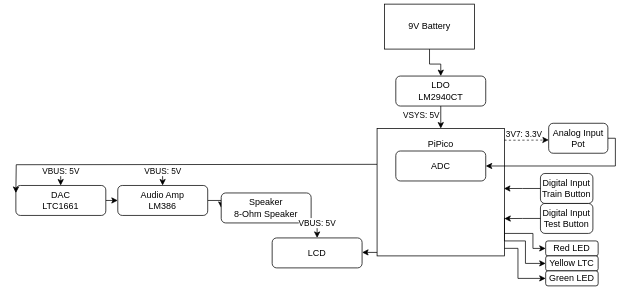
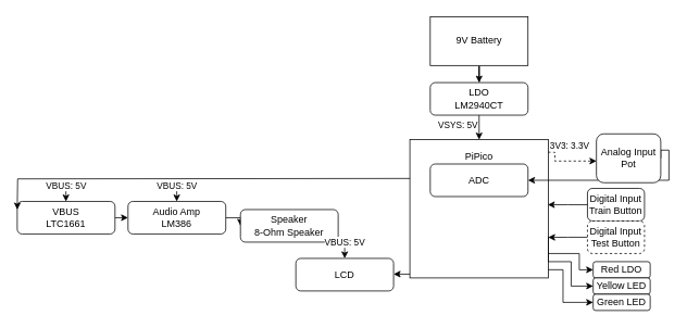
  <mxCell id="0" />
  <mxCell id="1" parent="0" />
  <mxCell id="2" style="edgeStyle=orthogonalEdgeStyle;rounded=0;orthogonalLoop=1;jettySize=auto;html=1;exitX=1;exitY=0.5;exitDx=0;exitDy=0;entryX=0;entryY=0.5;entryDx=0;entryDy=0;" parent="1" source="3" target="7" edge="1"><mxGeometry relative="1" as="geometry" /></mxCell>
- <mxCell id="3" value="DAC&lt;div&gt;LTC1661&lt;/div&gt;" style="rounded=1;whiteSpace=wrap;html=1;fontSize=12;glass=0;strokeWidth=1;shadow=0;" parent="1" vertex="1"><mxGeometry x="20" y="247" width="120" height="40" as="geometry" /></mxCell>
+ <mxCell id="3" value="VBUS&lt;div&gt;LTC1661&lt;/div&gt;" style="rounded=1;whiteSpace=wrap;html=1;fontSize=12;glass=0;strokeWidth=1;shadow=0;" parent="1" vertex="1"><mxGeometry x="20" y="247" width="120" height="40" as="geometry" /></mxCell>
  <mxCell id="4" style="edgeStyle=orthogonalEdgeStyle;rounded=0;orthogonalLoop=1;jettySize=auto;html=1;exitX=0;exitY=0.34;exitDx=0;exitDy=0;entryX=0;entryY=0.5;entryDx=0;entryDy=0;exitPerimeter=0;" parent="1" edge="1"><mxGeometry relative="1" as="geometry"><mxPoint x="502" y="218.8" as="sourcePoint" /><mxPoint x="20" y="257" as="targetPoint" /></mxGeometry></mxCell>
  <mxCell id="5" value="PiPico&lt;div&gt;&lt;br&gt;&lt;/div&gt;&lt;div&gt;&lt;br&gt;&lt;/div&gt;&lt;div&gt;&lt;br&gt;&lt;/div&gt;&lt;div&gt;&lt;br&gt;&lt;/div&gt;&lt;div&gt;&lt;br&gt;&lt;/div&gt;&lt;div&gt;&lt;br&gt;&lt;/div&gt;&lt;div&gt;&lt;br&gt;&lt;/div&gt;&lt;div&gt;&lt;br&gt;&lt;/div&gt;&lt;div&gt;&lt;br&gt;&lt;/div&gt;" style="whiteSpace=wrap;html=1;aspect=fixed;" parent="1" vertex="1"><mxGeometry x="502" y="171" width="170" height="170" as="geometry" /></mxCell>
  <mxCell id="6" style="edgeStyle=orthogonalEdgeStyle;rounded=0;orthogonalLoop=1;jettySize=auto;html=1;exitX=1;exitY=0.5;exitDx=0;exitDy=0;entryX=0;entryY=0.5;entryDx=0;entryDy=0;" parent="1" source="7" target="12" edge="1"><mxGeometry relative="1" as="geometry" /></mxCell>
  <mxCell id="7" value="Audio Amp&lt;div&gt;LM386&lt;/div&gt;" style="rounded=1;whiteSpace=wrap;html=1;fontSize=12;glass=0;strokeWidth=1;shadow=0;" parent="1" vertex="1"><mxGeometry x="156" y="247" width="120" height="40" as="geometry" /></mxCell>
  <mxCell id="8" value="ADC" style="rounded=1;whiteSpace=wrap;html=1;fontSize=12;glass=0;strokeWidth=1;shadow=0;" parent="1" vertex="1"><mxGeometry x="527" y="201" width="120" height="40" as="geometry" /></mxCell>
- <mxCell id="9" value="Red LED" style="rounded=1;whiteSpace=wrap;html=1;fontSize=12;glass=0;strokeWidth=1;shadow=0;" parent="1" vertex="1"><mxGeometry x="727" y="321" width="70" height="20" as="geometry" /></mxCell>
- <mxCell id="10" value="Yellow LTC" style="rounded=1;whiteSpace=wrap;html=1;fontSize=12;glass=0;strokeWidth=1;shadow=0;" parent="1" vertex="1"><mxGeometry x="727" y="341" width="70" height="20" as="geometry" /></mxCell>
+ <mxCell id="9" value="Red LDO" style="rounded=1;whiteSpace=wrap;html=1;fontSize=12;glass=0;strokeWidth=1;shadow=0;" parent="1" vertex="1"><mxGeometry x="727" y="321" width="70" height="20" as="geometry" /></mxCell>
+ <mxCell id="10" value="Yellow LED" style="rounded=1;whiteSpace=wrap;html=1;fontSize=12;glass=0;strokeWidth=1;shadow=0;" parent="1" vertex="1"><mxGeometry x="727" y="341" width="70" height="20" as="geometry" /></mxCell>
  <mxCell id="11" value="Green LED" style="rounded=1;whiteSpace=wrap;html=1;fontSize=12;glass=0;strokeWidth=1;shadow=0;" parent="1" vertex="1"><mxGeometry x="727" y="361" width="70" height="20" as="geometry" /></mxCell>
  <mxCell id="12" value="Speaker&lt;div&gt;8-Ohm Speaker&lt;/div&gt;" style="rounded=1;whiteSpace=wrap;html=1;fontSize=12;glass=0;strokeWidth=1;shadow=0;" parent="1" vertex="1"><mxGeometry x="294" y="257" width="120" height="40" as="geometry" /></mxCell>
  <mxCell id="13" style="edgeStyle=orthogonalEdgeStyle;rounded=0;orthogonalLoop=1;jettySize=auto;html=1;exitX=1;exitY=0.5;exitDx=0;exitDy=0;entryX=0;entryY=0.5;entryDx=0;entryDy=0;" parent="1" target="9" edge="1"><mxGeometry relative="1" as="geometry"><mxPoint x="672" y="289.9" as="sourcePoint" /><mxPoint x="727" y="330" as="targetPoint" /><Array as="points"><mxPoint x="672" y="311" /><mxPoint x="710" y="311" /><mxPoint x="710" y="331" /></Array></mxGeometry></mxCell>
  <mxCell id="14" style="edgeStyle=orthogonalEdgeStyle;rounded=0;orthogonalLoop=1;jettySize=auto;html=1;exitX=1;exitY=0.5;exitDx=0;exitDy=0;entryX=0;entryY=0.5;entryDx=0;entryDy=0;" parent="1" target="10" edge="1"><mxGeometry relative="1" as="geometry"><mxPoint x="672" y="310.9" as="sourcePoint" /><mxPoint x="692" y="310.9" as="targetPoint" /><Array as="points"><mxPoint x="672" y="321" /><mxPoint x="700" y="321" /><mxPoint x="700" y="351" /></Array></mxGeometry></mxCell>
  <mxCell id="15" style="edgeStyle=orthogonalEdgeStyle;rounded=0;orthogonalLoop=1;jettySize=auto;html=1;exitX=1;exitY=0.5;exitDx=0;exitDy=0;entryX=0;entryY=0.5;entryDx=0;entryDy=0;" parent="1" edge="1"><mxGeometry relative="1" as="geometry"><mxPoint x="672" y="330.9" as="sourcePoint" /><mxPoint x="727" y="371" as="targetPoint" /><Array as="points"><mxPoint x="690" y="331" /><mxPoint x="690" y="371" /></Array></mxGeometry></mxCell>
  <mxCell id="16" style="edgeStyle=orthogonalEdgeStyle;rounded=0;orthogonalLoop=1;jettySize=auto;html=1;exitX=1;exitY=0.5;exitDx=0;exitDy=0;entryX=1;entryY=0.5;entryDx=0;entryDy=0;" edge="1" parent="1" source="17" target="8"><mxGeometry relative="1" as="geometry"><Array as="points"><mxPoint x="820" y="184" /><mxPoint x="820" y="221" /></Array></mxGeometry></mxCell>
- <mxCell id="17" value="&lt;div&gt;Analog Input&lt;/div&gt;Pot" style="rounded=1;whiteSpace=wrap;html=1;fontSize=12;glass=0;strokeWidth=1;shadow=0;" parent="1" vertex="1"><mxGeometry x="731" y="164" width="79" height="40" as="geometry" /></mxCell>
+ <mxCell id="17" value="&lt;div&gt;Analog Input&lt;/div&gt;Pot" style="rounded=1;whiteSpace=wrap;html=1;fontSize=12;glass=0;strokeWidth=1;shadow=0;" parent="1" vertex="1"><mxGeometry x="731" y="164" width="79" height="60" as="geometry" /></mxCell>
  <mxCell id="18" style="edgeStyle=orthogonalEdgeStyle;rounded=0;orthogonalLoop=1;jettySize=auto;html=1;entryX=0.5;entryY=0;entryDx=0;entryDy=0;" parent="1" source="19" target="22" edge="1"><mxGeometry relative="1" as="geometry" /></mxCell>
- <mxCell id="19" value="9V Battery" style="rounded=0;whiteSpace=wrap;html=1;" parent="1" vertex="1"><mxGeometry x="512" y="5" width="120" height="60" as="geometry" /></mxCell>
+ <mxCell id="19" value="9V Battery" style="rounded=0;whiteSpace=wrap;html=1;" parent="1" vertex="1"><mxGeometry x="527" y="20" width="120" height="60" as="geometry" /></mxCell>
  <mxCell id="20" style="edgeStyle=orthogonalEdgeStyle;rounded=0;orthogonalLoop=1;jettySize=auto;html=1;exitX=0.5;exitY=1;exitDx=0;exitDy=0;entryX=0.5;entryY=0;entryDx=0;entryDy=0;" parent="1" source="22" target="5" edge="1"><mxGeometry relative="1" as="geometry" /></mxCell>
  <mxCell id="21" value="VSYS: 5V" style="edgeLabel;html=1;align=center;verticalAlign=middle;resizable=0;points=[];" parent="20" vertex="1" connectable="0"><mxGeometry x="-0.238" relative="1" as="geometry"><mxPoint x="-27" as="offset" /></mxGeometry></mxCell>
  <mxCell id="22" value="LDO&lt;div&gt;LM2940CT&lt;/div&gt;" style="rounded=1;whiteSpace=wrap;html=1;fontSize=12;glass=0;strokeWidth=1;shadow=0;" parent="1" vertex="1"><mxGeometry x="527" y="101" width="120" height="40" as="geometry" /></mxCell>
  <mxCell id="23" style="edgeStyle=orthogonalEdgeStyle;rounded=0;orthogonalLoop=1;jettySize=auto;html=1;entryX=0.001;entryY=0.556;entryDx=0;entryDy=0;entryPerimeter=0;exitX=0.999;exitY=0.091;exitDx=0;exitDy=0;exitPerimeter=0;dashed=1;" parent="1" target="17" edge="1" source="5"><mxGeometry relative="1" as="geometry"><mxPoint x="680" y="191" as="sourcePoint" /><mxPoint x="816.57" y="149.11" as="targetPoint" /><Array as="points"><mxPoint x="680" y="187" /></Array></mxGeometry></mxCell>
- <mxCell id="24" value="3V7: 3.3V" style="edgeLabel;html=1;align=center;verticalAlign=middle;resizable=0;points=[];" parent="1" vertex="1" connectable="0"><mxGeometry x="700" y="177" as="geometry"><mxPoint x="-3" y="1" as="offset" /></mxGeometry></mxCell>
+ <mxCell id="24" value="3V3: 3.3V" style="edgeLabel;html=1;align=center;verticalAlign=middle;resizable=0;points=[];" parent="1" vertex="1" connectable="0"><mxGeometry x="700" y="177" as="geometry"><mxPoint x="-3" y="1" as="offset" /></mxGeometry></mxCell>
  <mxCell id="25" style="edgeStyle=orthogonalEdgeStyle;rounded=0;orthogonalLoop=1;jettySize=auto;html=1;exitX=0.5;exitY=1;exitDx=0;exitDy=0;entryX=0.5;entryY=0;entryDx=0;entryDy=0;" parent="1" edge="1"><mxGeometry relative="1" as="geometry"><mxPoint x="79.8" y="234" as="sourcePoint" /><mxPoint x="79.8" y="247" as="targetPoint" /><Array as="points"><mxPoint x="79.8" y="239" /><mxPoint x="79.8" y="239" /></Array></mxGeometry></mxCell>
  <mxCell id="26" value="VBUS: 5V" style="edgeLabel;html=1;align=center;verticalAlign=middle;resizable=0;points=[];" parent="25" vertex="1" connectable="0"><mxGeometry x="-0.747" relative="1" as="geometry"><mxPoint y="-9" as="offset" /></mxGeometry></mxCell>
  <mxCell id="27" style="edgeStyle=orthogonalEdgeStyle;rounded=0;orthogonalLoop=1;jettySize=auto;html=1;exitX=0.5;exitY=1;exitDx=0;exitDy=0;entryX=0.5;entryY=0;entryDx=0;entryDy=0;" parent="1" edge="1"><mxGeometry relative="1" as="geometry"><mxPoint x="215.8" y="234" as="sourcePoint" /><mxPoint x="215.8" y="247" as="targetPoint" /><Array as="points"><mxPoint x="215.8" y="239" /><mxPoint x="215.8" y="239" /></Array></mxGeometry></mxCell>
  <mxCell id="28" value="VBUS: 5V" style="edgeLabel;html=1;align=center;verticalAlign=middle;resizable=0;points=[];" parent="27" vertex="1" connectable="0"><mxGeometry x="-0.747" relative="1" as="geometry"><mxPoint y="-9" as="offset" /></mxGeometry></mxCell>
  <mxCell id="29" value="Digital Input&lt;div&gt;Train Button&lt;/div&gt;" style="rounded=1;whiteSpace=wrap;html=1;fontSize=12;glass=0;strokeWidth=1;shadow=0;" vertex="1" parent="1"><mxGeometry x="720" y="231" width="70" height="40" as="geometry" /></mxCell>
- <mxCell id="30" value="Digital Input&lt;div&gt;Test Button&lt;/div&gt;" style="rounded=1;whiteSpace=wrap;html=1;fontSize=12;glass=0;strokeWidth=1;shadow=0;" vertex="1" parent="1"><mxGeometry x="720" y="271" width="70" height="40" as="geometry" /></mxCell>
+ <mxCell id="30" value="Digital Input&lt;div&gt;Test Button&lt;/div&gt;" style="rounded=1;whiteSpace=wrap;html=1;fontSize=12;glass=0;strokeWidth=1;shadow=0;dashed=1;" vertex="1" parent="1"><mxGeometry x="720" y="271" width="70" height="40" as="geometry" /></mxCell>
  <mxCell id="31" style="edgeStyle=orthogonalEdgeStyle;rounded=0;orthogonalLoop=1;jettySize=auto;html=1;entryX=0.996;entryY=0.471;entryDx=0;entryDy=0;entryPerimeter=0;" edge="1" parent="1" source="29" target="5"><mxGeometry relative="1" as="geometry" /></mxCell>
  <mxCell id="32" style="edgeStyle=orthogonalEdgeStyle;rounded=0;orthogonalLoop=1;jettySize=auto;html=1;entryX=0.999;entryY=0.707;entryDx=0;entryDy=0;entryPerimeter=0;" edge="1" parent="1" source="30" target="5"><mxGeometry relative="1" as="geometry" /></mxCell>
  <mxCell id="33" value="LCD" style="rounded=1;whiteSpace=wrap;html=1;fontSize=12;glass=0;strokeWidth=1;shadow=0;" vertex="1" parent="1"><mxGeometry x="362" y="317" width="120" height="40" as="geometry" /></mxCell>
  <mxCell id="34" style="edgeStyle=orthogonalEdgeStyle;rounded=0;orthogonalLoop=1;jettySize=auto;html=1;exitX=0.5;exitY=1;exitDx=0;exitDy=0;entryX=0.5;entryY=0;entryDx=0;entryDy=0;" edge="1" parent="1"><mxGeometry relative="1" as="geometry"><mxPoint x="421.96" y="304" as="sourcePoint" /><mxPoint x="421.96" y="317" as="targetPoint" /><Array as="points"><mxPoint x="421.96" y="309" /><mxPoint x="421.96" y="309" /></Array></mxGeometry></mxCell>
  <mxCell id="35" value="VBUS: 5V" style="edgeLabel;html=1;align=center;verticalAlign=middle;resizable=0;points=[];" vertex="1" connectable="0" parent="34"><mxGeometry x="-0.747" relative="1" as="geometry"><mxPoint y="-9" as="offset" /></mxGeometry></mxCell>
  <mxCell id="36" style="edgeStyle=orthogonalEdgeStyle;rounded=0;orthogonalLoop=1;jettySize=auto;html=1;exitX=0;exitY=0.25;exitDx=0;exitDy=0;entryX=1;entryY=0.5;entryDx=0;entryDy=0;" edge="1" parent="1"><mxGeometry relative="1" as="geometry"><mxPoint x="482" y="336" as="targetPoint" /><mxPoint x="502" y="336.33" as="sourcePoint" /></mxGeometry></mxCell>
